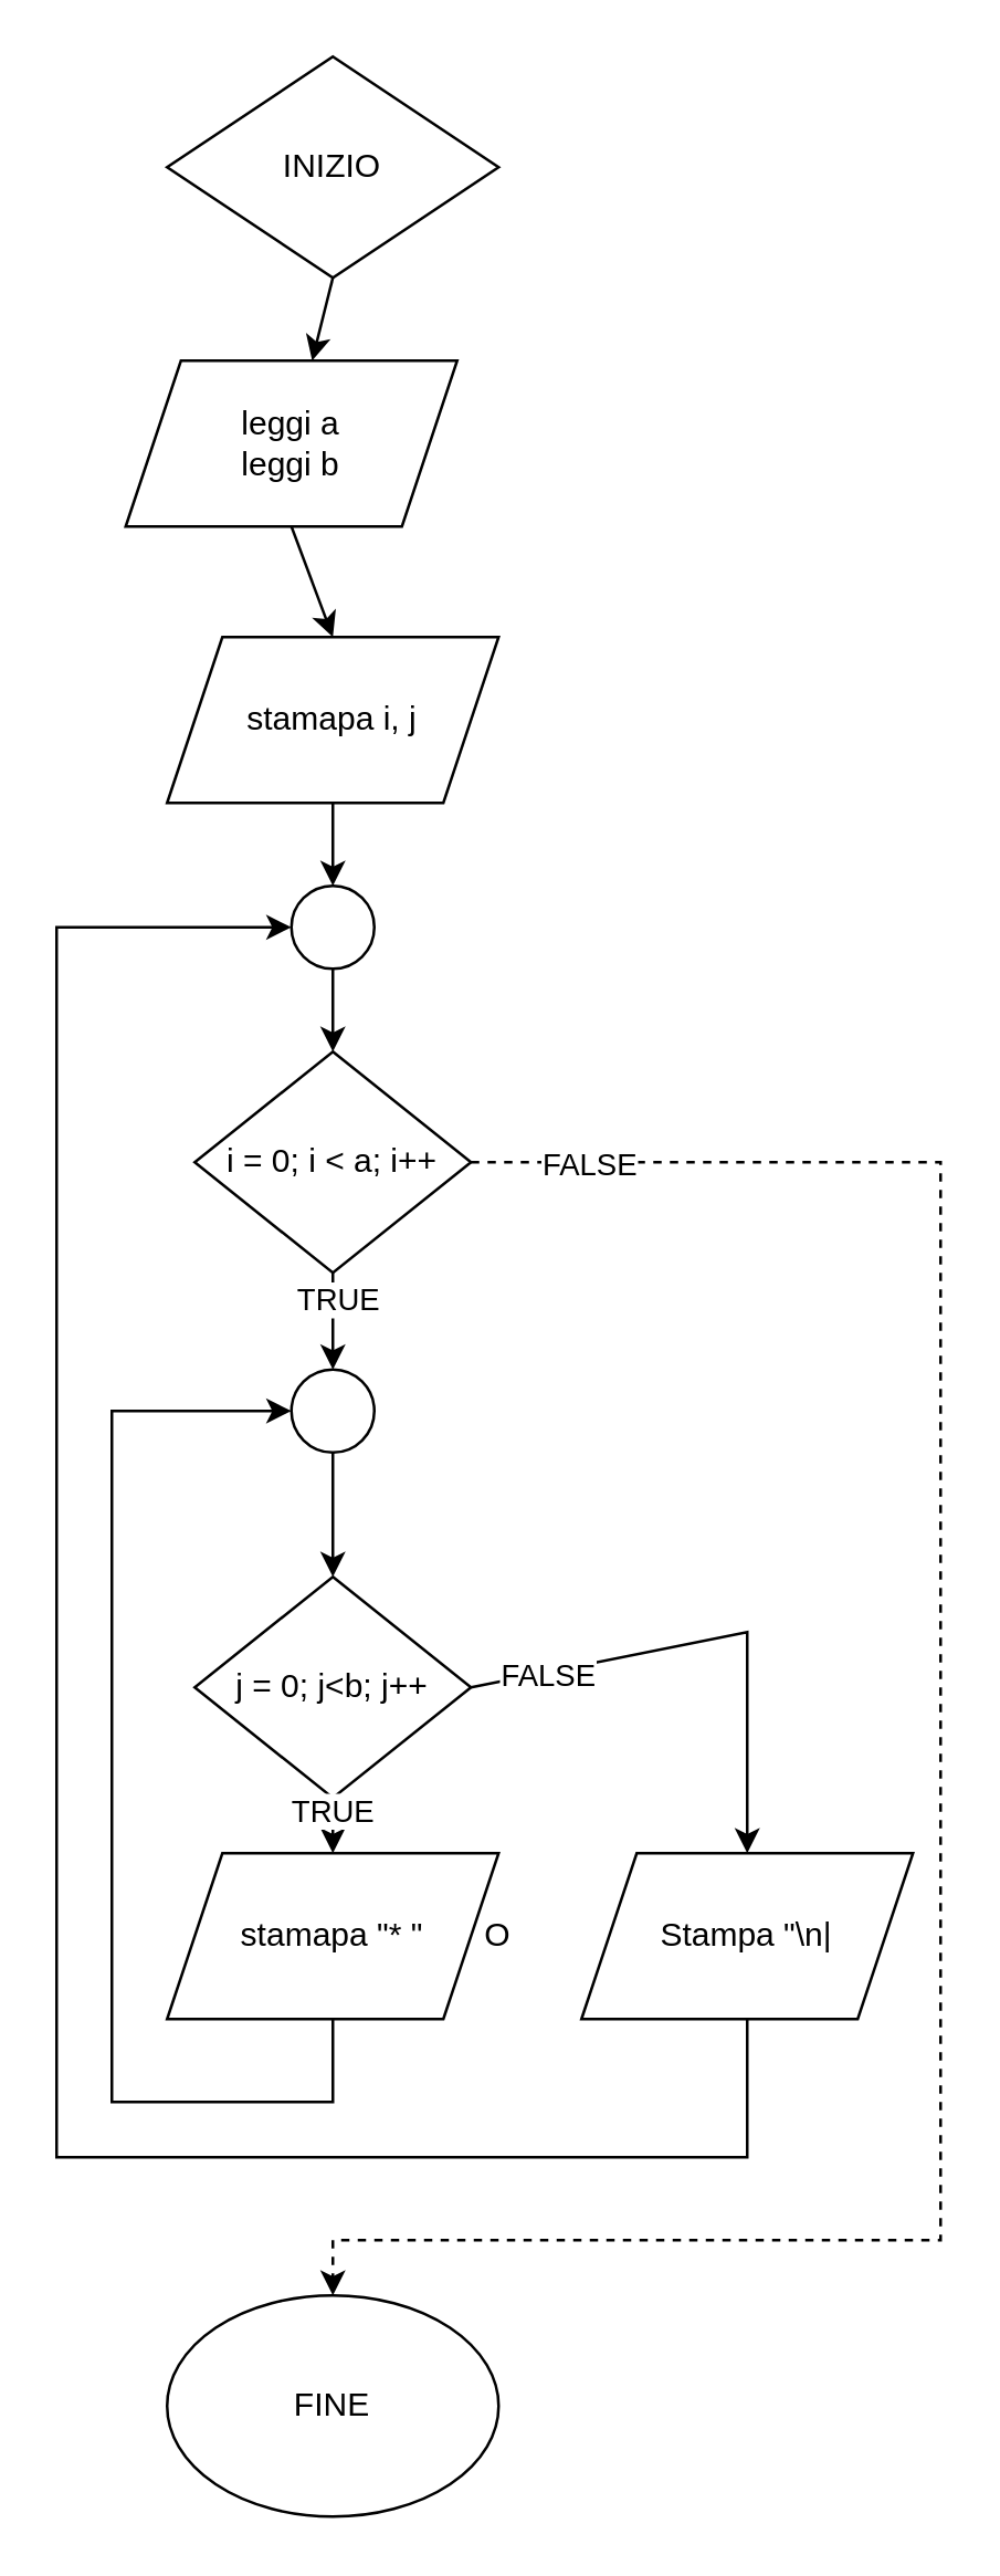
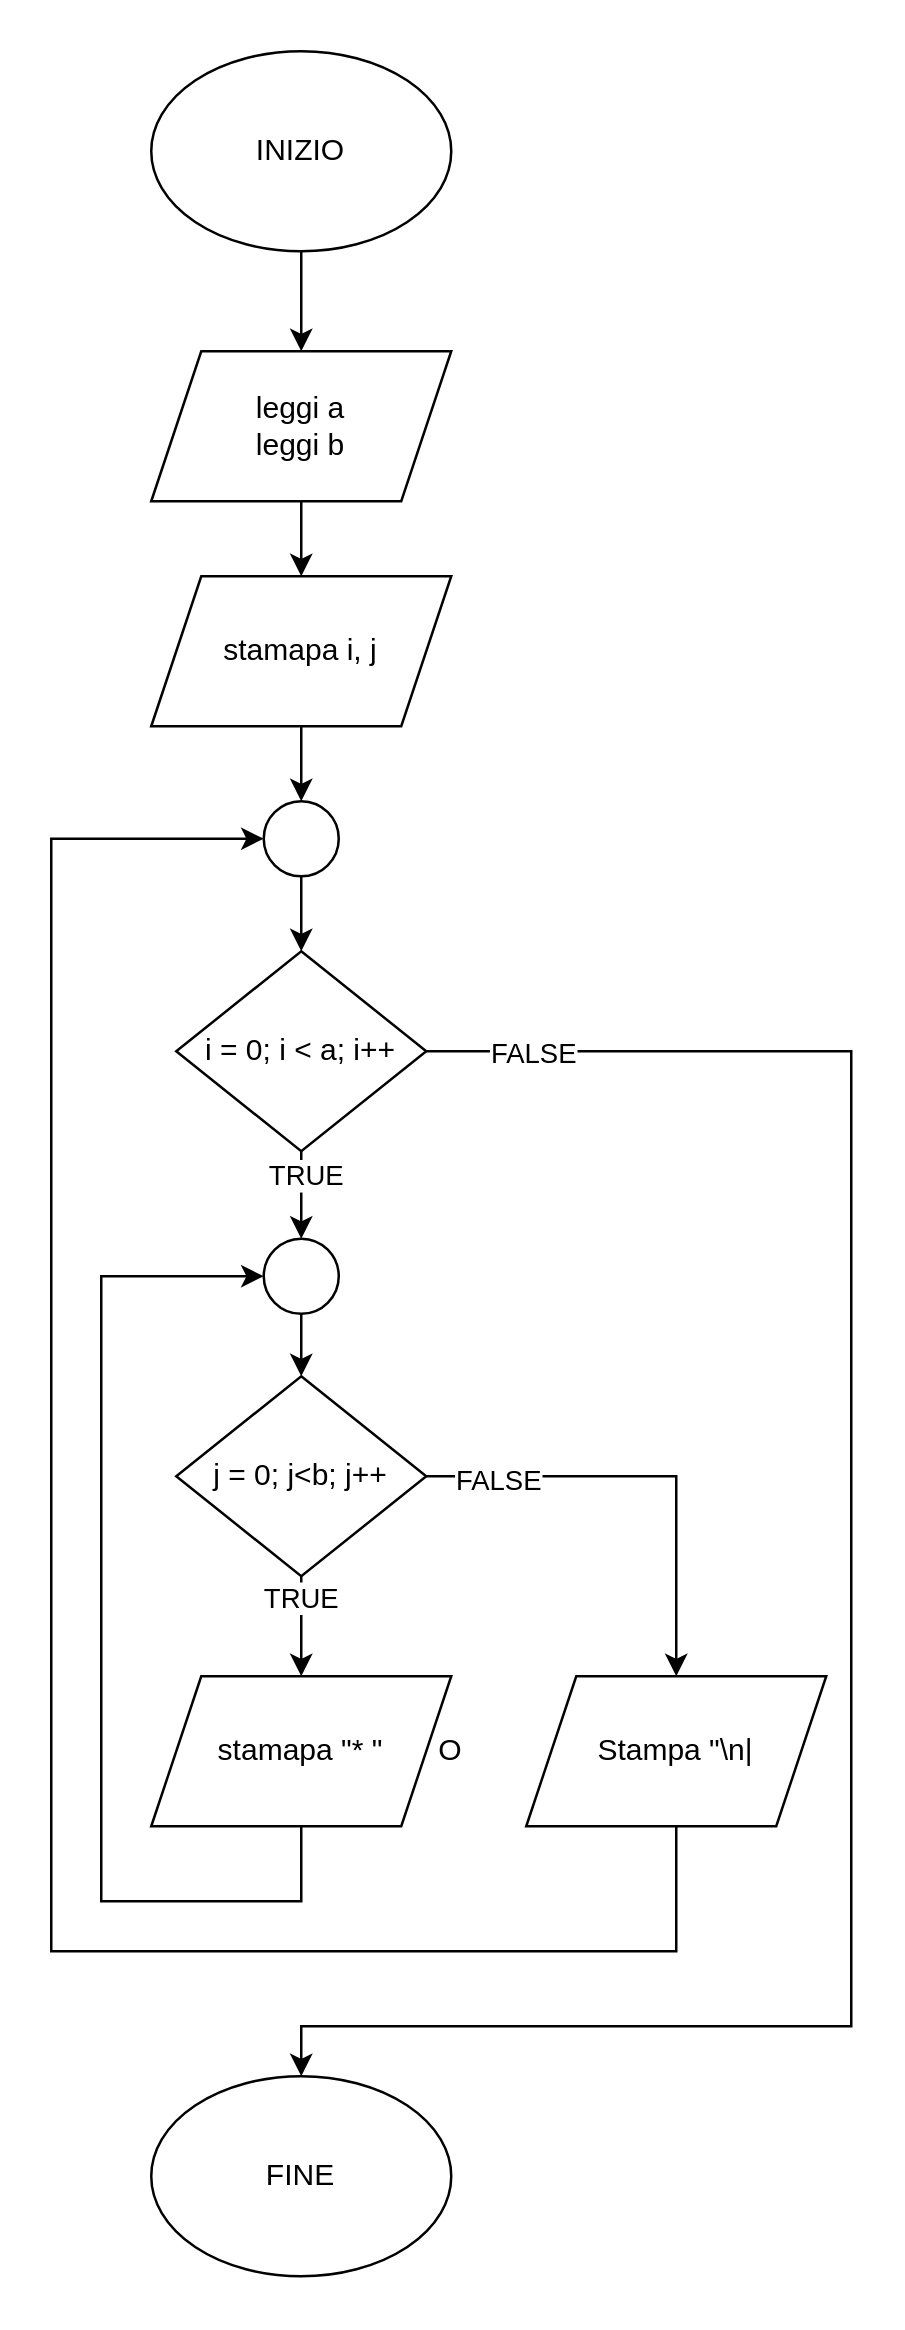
  <mxCell id="0" />
  <mxCell id="1" parent="0" />
- <mxCell id="2" value="INIZIO" style="rhombus;whiteSpace=wrap;html=1;" vertex="1" parent="1"><mxGeometry x="60" y="20" width="120" height="80" as="geometry" /></mxCell>
+ <mxCell id="2" value="INIZIO" style="ellipse;whiteSpace=wrap;html=1;" vertex="1" parent="1"><mxGeometry x="60" y="20" width="120" height="80" as="geometry" /></mxCell>
  <mxCell id="3" value="" style="endArrow=classic;html=1;rounded=0;exitX=0.5;exitY=1;exitDx=0;exitDy=0;" edge="1" parent="1" source="2" target="4"><mxGeometry width="50" height="50" relative="1" as="geometry"><mxPoint x="120" y="390" as="sourcePoint" /><mxPoint x="120" y="160" as="targetPoint" /></mxGeometry></mxCell>
- <mxCell id="4" value="leggi a&lt;br&gt;leggi b" style="shape=parallelogram;perimeter=parallelogramPerimeter;whiteSpace=wrap;html=1;fixedSize=1;" vertex="1" parent="1"><mxGeometry x="45" y="130" width="120" height="60" as="geometry" /></mxCell>
+ <mxCell id="4" value="leggi a&lt;br&gt;leggi b" style="shape=parallelogram;perimeter=parallelogramPerimeter;whiteSpace=wrap;html=1;fixedSize=1;" vertex="1" parent="1"><mxGeometry x="60" y="140" width="120" height="60" as="geometry" /></mxCell>
  <mxCell id="5" value="" style="endArrow=classic;html=1;rounded=0;exitX=0.5;exitY=1;exitDx=0;exitDy=0;entryX=0.5;entryY=0;entryDx=0;entryDy=0;" edge="1" parent="1" source="4" target="9"><mxGeometry width="50" height="50" relative="1" as="geometry"><mxPoint x="120" y="390" as="sourcePoint" /><mxPoint x="10" y="240" as="targetPoint" /></mxGeometry></mxCell>
  <mxCell id="6" value="" style="ellipse;whiteSpace=wrap;html=1;aspect=fixed;" vertex="1" parent="1"><mxGeometry x="105" y="320" width="30" height="30" as="geometry" /></mxCell>
  <mxCell id="7" value="i = 0; i &amp;lt; a; i++" style="rhombus;whiteSpace=wrap;html=1;" vertex="1" parent="1"><mxGeometry x="70" y="380" width="100" height="80" as="geometry" /></mxCell>
  <mxCell id="8" value="" style="endArrow=classic;html=1;rounded=0;exitX=0.5;exitY=1;exitDx=0;exitDy=0;entryX=0.5;entryY=0;entryDx=0;entryDy=0;" edge="1" parent="1" source="9" target="6"><mxGeometry width="50" height="50" relative="1" as="geometry"><mxPoint x="60" y="340" as="sourcePoint" /><mxPoint x="120" y="320" as="targetPoint" /></mxGeometry></mxCell>
  <mxCell id="9" value="stamapa i, j" style="shape=parallelogram;perimeter=parallelogramPerimeter;whiteSpace=wrap;html=1;fixedSize=1;" vertex="1" parent="1"><mxGeometry x="60" y="230" width="120" height="60" as="geometry" /></mxCell>
  <mxCell id="10" value="" style="endArrow=classic;html=1;rounded=0;exitX=0.5;exitY=1;exitDx=0;exitDy=0;entryX=0.5;entryY=0;entryDx=0;entryDy=0;" edge="1" parent="1" source="6" target="7"><mxGeometry width="50" height="50" relative="1" as="geometry"><mxPoint x="120" y="390" as="sourcePoint" /><mxPoint x="170" y="340" as="targetPoint" /></mxGeometry></mxCell>
  <mxCell id="11" value="" style="endArrow=classic;html=1;rounded=0;exitX=0.5;exitY=1;exitDx=0;exitDy=0;" edge="1" parent="1" source="7" target="15"><mxGeometry width="50" height="50" relative="1" as="geometry"><mxPoint x="120" y="390" as="sourcePoint" /><mxPoint x="120" y="520" as="targetPoint" /></mxGeometry></mxCell>
  <mxCell id="12" value="TRUE" style="edgeLabel;html=1;align=center;verticalAlign=middle;resizable=0;points=[];" vertex="1" connectable="0" parent="11"><mxGeometry x="-0.467" y="1" relative="1" as="geometry"><mxPoint as="offset" /></mxGeometry></mxCell>
- <mxCell id="13" value="j = 0; j&amp;lt;b; j++" style="rhombus;whiteSpace=wrap;html=1;" vertex="1" parent="1"><mxGeometry x="70" y="570" width="100" height="80" as="geometry" /></mxCell>
+ <mxCell id="13" value="j = 0; j&amp;lt;b; j++" style="rhombus;whiteSpace=wrap;html=1;" vertex="1" parent="1"><mxGeometry x="70" y="550" width="100" height="80" as="geometry" /></mxCell>
  <mxCell id="14" value="stamapa &quot;* &quot;" style="shape=parallelogram;perimeter=parallelogramPerimeter;whiteSpace=wrap;html=1;fixedSize=1;" vertex="1" parent="1"><mxGeometry x="60" y="670" width="120" height="60" as="geometry" /></mxCell>
  <mxCell id="15" value="" style="ellipse;whiteSpace=wrap;html=1;aspect=fixed;" vertex="1" parent="1"><mxGeometry x="105" y="495" width="30" height="30" as="geometry" /></mxCell>
  <mxCell id="16" value="" style="endArrow=classic;html=1;rounded=0;exitX=0.5;exitY=1;exitDx=0;exitDy=0;entryX=0.5;entryY=0;entryDx=0;entryDy=0;" edge="1" parent="1" source="15" target="13"><mxGeometry width="50" height="50" relative="1" as="geometry"><mxPoint x="120" y="690" as="sourcePoint" /><mxPoint x="170" y="640" as="targetPoint" /></mxGeometry></mxCell>
  <mxCell id="17" value="" style="endArrow=classic;html=1;rounded=0;exitX=0.5;exitY=1;exitDx=0;exitDy=0;entryX=0.5;entryY=0;entryDx=0;entryDy=0;" edge="1" parent="1" source="13" target="14"><mxGeometry width="50" height="50" relative="1" as="geometry"><mxPoint x="120" y="690" as="sourcePoint" /><mxPoint x="120" y="670" as="targetPoint" /></mxGeometry></mxCell>
  <mxCell id="18" value="TRUE" style="edgeLabel;html=1;align=center;verticalAlign=middle;resizable=0;points=[];" vertex="1" connectable="0" parent="17"><mxGeometry x="-0.578" y="-1" relative="1" as="geometry"><mxPoint as="offset" /></mxGeometry></mxCell>
  <mxCell id="19" value="O" style="text;html=1;strokeColor=none;fillColor=none;align=center;verticalAlign=middle;whiteSpace=wrap;rounded=0;" vertex="1" parent="1"><mxGeometry x="150" y="685" width="60" height="30" as="geometry" /></mxCell>
  <mxCell id="20" value="" style="endArrow=classic;html=1;rounded=0;exitX=0.5;exitY=1;exitDx=0;exitDy=0;entryX=0;entryY=0.5;entryDx=0;entryDy=0;" edge="1" parent="1" source="14" target="15"><mxGeometry width="50" height="50" relative="1" as="geometry"><mxPoint x="120" y="690" as="sourcePoint" /><mxPoint x="40" y="500" as="targetPoint" /><Array as="points"><mxPoint x="120" y="760" /><mxPoint x="40" y="760" /><mxPoint x="40" y="510" /></Array></mxGeometry></mxCell>
  <mxCell id="21" value="Stampa &quot;\n|" style="shape=parallelogram;perimeter=parallelogramPerimeter;whiteSpace=wrap;html=1;fixedSize=1;" vertex="1" parent="1"><mxGeometry x="210" y="670" width="120" height="60" as="geometry" /></mxCell>
  <mxCell id="22" value="" style="endArrow=classic;html=1;rounded=0;exitX=1;exitY=0.5;exitDx=0;exitDy=0;entryX=0.5;entryY=0;entryDx=0;entryDy=0;" edge="1" parent="1" source="13" target="21"><mxGeometry width="50" height="50" relative="1" as="geometry"><mxPoint x="120" y="690" as="sourcePoint" /><mxPoint x="170" y="640" as="targetPoint" /><Array as="points"><mxPoint x="270" y="590" /></Array></mxGeometry></mxCell>
  <mxCell id="23" value="FALSE" style="edgeLabel;html=1;align=center;verticalAlign=middle;resizable=0;points=[];" vertex="1" connectable="0" parent="22"><mxGeometry x="-0.693" y="-1" relative="1" as="geometry"><mxPoint as="offset" /></mxGeometry></mxCell>
  <mxCell id="24" value="" style="endArrow=classic;html=1;rounded=0;exitX=0.5;exitY=1;exitDx=0;exitDy=0;entryX=0;entryY=0.5;entryDx=0;entryDy=0;" edge="1" parent="1" source="21" target="6"><mxGeometry width="50" height="50" relative="1" as="geometry"><mxPoint x="120" y="690" as="sourcePoint" /><mxPoint x="90" y="320" as="targetPoint" /><Array as="points"><mxPoint x="270" y="780" /><mxPoint x="20" y="780" /><mxPoint x="20" y="335" /></Array></mxGeometry></mxCell>
  <mxCell id="25" value="FINE" style="ellipse;whiteSpace=wrap;html=1;" vertex="1" parent="1"><mxGeometry x="60" y="830" width="120" height="80" as="geometry" /></mxCell>
- <mxCell id="26" value="" style="endArrow=classic;html=1;rounded=0;exitX=1;exitY=0.5;exitDx=0;exitDy=0;entryX=0.5;entryY=0;entryDx=0;entryDy=0;dashed=1;" edge="1" parent="1" source="7" target="25"><mxGeometry width="50" height="50" relative="1" as="geometry"><mxPoint x="120" y="690" as="sourcePoint" /><mxPoint x="170" y="640" as="targetPoint" /><Array as="points"><mxPoint x="340" y="420" /><mxPoint x="340" y="810" /><mxPoint x="120" y="810" /></Array></mxGeometry></mxCell>
+ <mxCell id="26" value="" style="endArrow=classic;html=1;rounded=0;exitX=1;exitY=0.5;exitDx=0;exitDy=0;entryX=0.5;entryY=0;entryDx=0;entryDy=0;" edge="1" parent="1" source="7" target="25"><mxGeometry width="50" height="50" relative="1" as="geometry"><mxPoint x="120" y="690" as="sourcePoint" /><mxPoint x="170" y="640" as="targetPoint" /><Array as="points"><mxPoint x="340" y="420" /><mxPoint x="340" y="810" /><mxPoint x="120" y="810" /></Array></mxGeometry></mxCell>
  <mxCell id="27" value="FALSE" style="edgeLabel;html=1;align=center;verticalAlign=middle;resizable=0;points=[];" vertex="1" connectable="0" parent="26"><mxGeometry x="-0.895" relative="1" as="geometry"><mxPoint as="offset" /></mxGeometry></mxCell>
